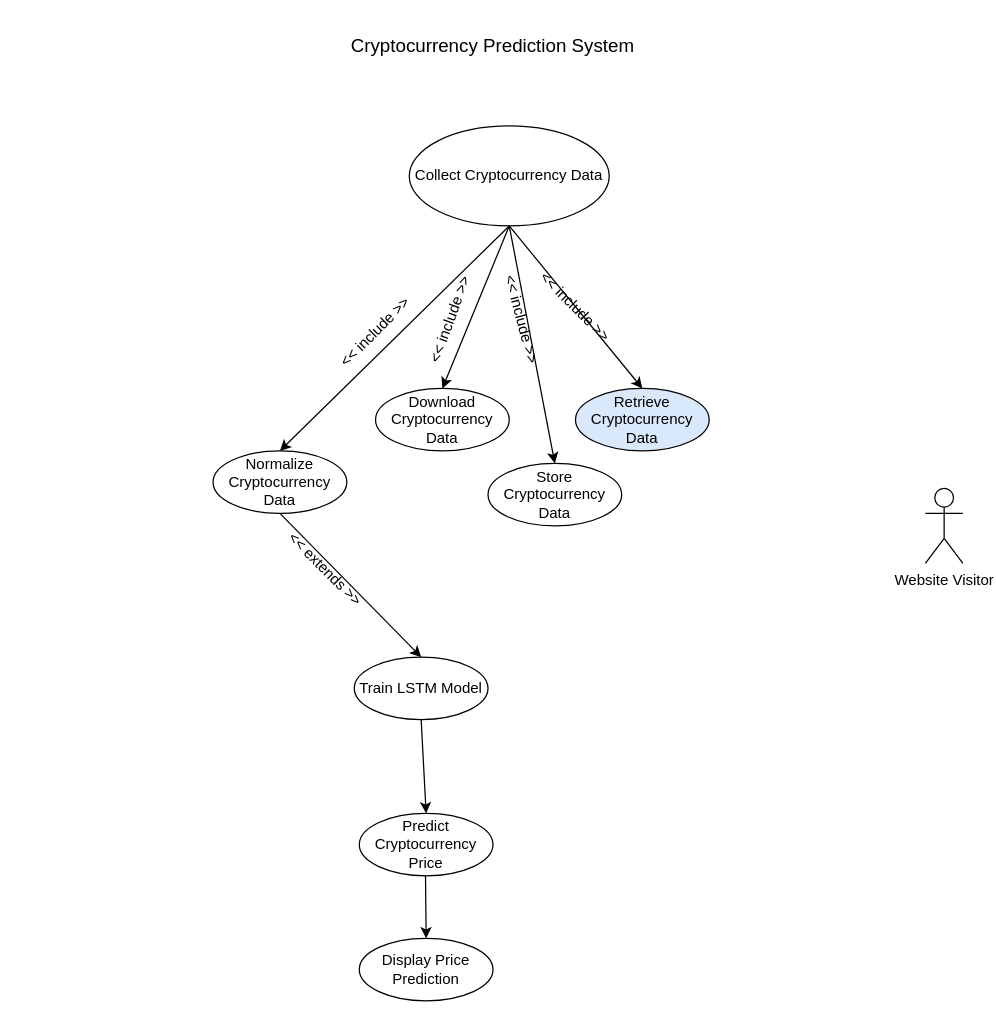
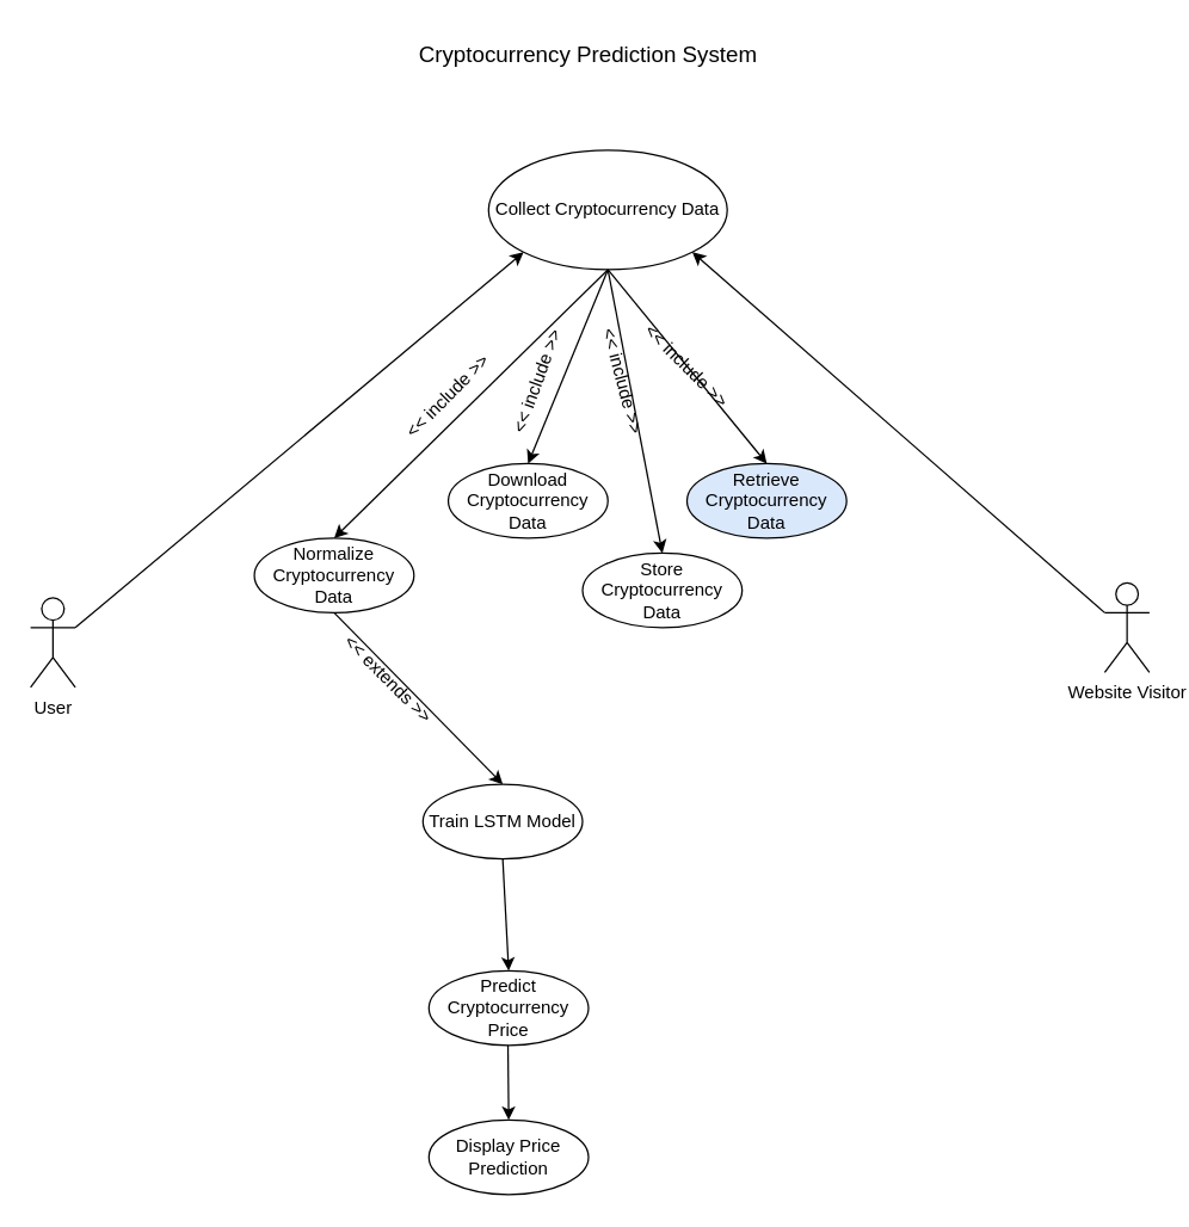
  <mxCell id="0" />
  <mxCell id="1" parent="0" />
  <mxCell id="2" value="Display Price Prediction" style="ellipse;whiteSpace=wrap;html=1;" parent="1" vertex="1"><mxGeometry x="287" y="750" width="107" height="50" as="geometry" /></mxCell>
  <mxCell id="3" value="Retrieve&lt;div&gt;Cryptocurrency Data&lt;/div&gt;" style="ellipse;whiteSpace=wrap;html=1;fillColor=#dae8fc;" parent="1" vertex="1"><mxGeometry x="460" y="310" width="107" height="50" as="geometry" /></mxCell>
  <mxCell id="4" value="Download&lt;div&gt;Cryptocurrency Data&lt;/div&gt;" style="ellipse;whiteSpace=wrap;html=1;" parent="1" vertex="1"><mxGeometry x="300" y="310" width="107" height="50" as="geometry" /></mxCell>
  <mxCell id="5" value="Predict Cryptocurrency Price" style="ellipse;whiteSpace=wrap;html=1;" parent="1" vertex="1"><mxGeometry x="287" y="650" width="107" height="50" as="geometry" /></mxCell>
  <mxCell id="6" value="Train LSTM Model" style="ellipse;whiteSpace=wrap;html=1;" parent="1" vertex="1"><mxGeometry x="283" y="525" width="107" height="50" as="geometry" /></mxCell>
  <mxCell id="7" value="Store Cryptocurrency Data" style="ellipse;whiteSpace=wrap;html=1;" parent="1" vertex="1"><mxGeometry x="390" y="370" width="107" height="50" as="geometry" /></mxCell>
  <mxCell id="8" value="Normalize Cryptocurrency Data" style="ellipse;whiteSpace=wrap;html=1;" parent="1" vertex="1"><mxGeometry x="170" y="360" width="107" height="50" as="geometry" /></mxCell>
+ <mxCell id="9" value="User" style="shape=umlActor;verticalLabelPosition=bottom;verticalAlign=top;html=1;outlineConnect=0;" parent="1" vertex="1"><mxGeometry x="20" y="400" width="30" height="60" as="geometry" /></mxCell>
  <mxCell id="10" value="Website Visitor" style="shape=umlActor;verticalLabelPosition=bottom;verticalAlign=top;html=1;outlineConnect=0;" parent="1" vertex="1"><mxGeometry x="740" y="390" width="30" height="60" as="geometry" /></mxCell>
  <mxCell id="11" value="" style="endArrow=classic;html=1;rounded=0;exitX=0.5;exitY=1;exitDx=0;exitDy=0;entryX=0.5;entryY=0;entryDx=0;entryDy=0;" parent="1" source="8" target="6" edge="1"><mxGeometry width="50" height="50" relative="1" as="geometry"><mxPoint x="-220" y="570" as="sourcePoint" /><mxPoint x="-170" y="520" as="targetPoint" /></mxGeometry></mxCell>
  <mxCell id="12" value="" style="endArrow=classic;html=1;rounded=0;exitX=0.5;exitY=1;exitDx=0;exitDy=0;entryX=0.5;entryY=0;entryDx=0;entryDy=0;" parent="1" source="6" target="5" edge="1"><mxGeometry width="50" height="50" relative="1" as="geometry"><mxPoint x="404" y="460" as="sourcePoint" /><mxPoint x="246.75" y="643.5" as="targetPoint" /></mxGeometry></mxCell>
  <mxCell id="13" value="Collect Cryptocurrency Data" style="ellipse;whiteSpace=wrap;html=1;" parent="1" vertex="1"><mxGeometry x="327" y="100" width="160" height="80" as="geometry" /></mxCell>
+ <mxCell id="14" value="" style="endArrow=classic;html=1;rounded=0;exitX=1;exitY=0.333;exitDx=0;exitDy=0;exitPerimeter=0;entryX=0;entryY=1;entryDx=0;entryDy=0;" parent="1" source="9" target="13" edge="1"><mxGeometry width="50" height="50" relative="1" as="geometry"><mxPoint x="-410" y="40" as="sourcePoint" /><mxPoint x="-360" y="-10" as="targetPoint" /></mxGeometry></mxCell>
+ <mxCell id="15" value="" style="endArrow=classic;html=1;rounded=0;exitX=0;exitY=0.333;exitDx=0;exitDy=0;exitPerimeter=0;entryX=1;entryY=1;entryDx=0;entryDy=0;" parent="1" source="10" target="13" edge="1"><mxGeometry width="50" height="50" relative="1" as="geometry"><mxPoint x="-410" y="590" as="sourcePoint" /><mxPoint x="-360" y="540" as="targetPoint" /></mxGeometry></mxCell>
  <mxCell id="16" style="edgeStyle=orthogonalEdgeStyle;rounded=0;orthogonalLoop=1;jettySize=auto;html=1;exitX=0.5;exitY=1;exitDx=0;exitDy=0;" parent="1" source="4" target="4" edge="1"><mxGeometry relative="1" as="geometry" /></mxCell>
  <mxCell id="17" value="" style="endArrow=classic;html=1;rounded=0;exitX=0.5;exitY=1;exitDx=0;exitDy=0;entryX=0.5;entryY=0;entryDx=0;entryDy=0;" parent="1" source="13" target="8" edge="1"><mxGeometry width="50" height="50" relative="1" as="geometry"><mxPoint x="220" y="360" as="sourcePoint" /><mxPoint x="270" y="310" as="targetPoint" /></mxGeometry></mxCell>
  <mxCell id="18" value="" style="endArrow=classic;html=1;rounded=0;entryX=0.5;entryY=0;entryDx=0;entryDy=0;exitX=0.5;exitY=1;exitDx=0;exitDy=0;" parent="1" source="13" target="4" edge="1"><mxGeometry width="50" height="50" relative="1" as="geometry"><mxPoint x="390" y="210" as="sourcePoint" /><mxPoint x="420" y="220" as="targetPoint" /></mxGeometry></mxCell>
  <mxCell id="19" value="" style="endArrow=classic;html=1;rounded=0;exitX=0.5;exitY=1;exitDx=0;exitDy=0;entryX=0.5;entryY=0;entryDx=0;entryDy=0;" parent="1" source="13" target="7" edge="1"><mxGeometry width="50" height="50" relative="1" as="geometry"><mxPoint x="130" y="220" as="sourcePoint" /><mxPoint x="420" y="250" as="targetPoint" /></mxGeometry></mxCell>
  <mxCell id="20" value="" style="endArrow=classic;html=1;rounded=0;exitX=0.5;exitY=1;exitDx=0;exitDy=0;entryX=0.5;entryY=0;entryDx=0;entryDy=0;" parent="1" source="13" target="3" edge="1"><mxGeometry width="50" height="50" relative="1" as="geometry"><mxPoint x="160" y="140" as="sourcePoint" /><mxPoint x="210" y="90" as="targetPoint" /></mxGeometry></mxCell>
  <mxCell id="21" value="&amp;lt;&amp;lt; include &amp;gt;&amp;gt;" style="text;html=1;align=center;verticalAlign=middle;whiteSpace=wrap;rounded=0;rotation=-45;" parent="1" vertex="1"><mxGeometry x="260" y="250" width="80" height="30" as="geometry" /></mxCell>
  <mxCell id="22" value="&amp;lt;&amp;lt; include &amp;gt;&amp;gt;" style="text;html=1;align=center;verticalAlign=middle;whiteSpace=wrap;rounded=0;rotation=-70;" parent="1" vertex="1"><mxGeometry x="320" y="240" width="80" height="30" as="geometry" /></mxCell>
  <mxCell id="23" value="&amp;lt;&amp;lt; include &amp;gt;&amp;gt;" style="text;html=1;align=center;verticalAlign=middle;whiteSpace=wrap;rounded=0;rotation=75;" parent="1" vertex="1"><mxGeometry x="377" y="240" width="80" height="30" as="geometry" /></mxCell>
  <mxCell id="24" value="&amp;lt;&amp;lt; include &amp;gt;&amp;gt;" style="text;html=1;align=center;verticalAlign=middle;whiteSpace=wrap;rounded=0;rotation=45;" parent="1" vertex="1"><mxGeometry x="420" y="230" width="80" height="30" as="geometry" /></mxCell>
  <mxCell id="25" value="&amp;lt;&amp;lt; extends &amp;gt;&amp;gt;" style="text;html=1;align=center;verticalAlign=middle;whiteSpace=wrap;rounded=0;rotation=45;" parent="1" vertex="1"><mxGeometry x="220" y="440" width="80" height="30" as="geometry" /></mxCell>
  <mxCell id="26" value="&lt;font style=&quot;font-size: 15px;&quot;&gt;Cryptocurrency Prediction System&lt;/font&gt;" style="text;html=1;align=center;verticalAlign=middle;whiteSpace=wrap;rounded=0;" parent="1" vertex="1"><mxGeometry x="249" y="20" width="290" height="30" as="geometry" /></mxCell>
  <mxCell id="27" value="" style="endArrow=classic;html=1;rounded=0;entryX=0.5;entryY=0;entryDx=0;entryDy=0;" edge="1" parent="1" target="2"><mxGeometry width="50" height="50" relative="1" as="geometry"><mxPoint x="340" y="700" as="sourcePoint" /><mxPoint x="351" y="660" as="targetPoint" /></mxGeometry></mxCell>
